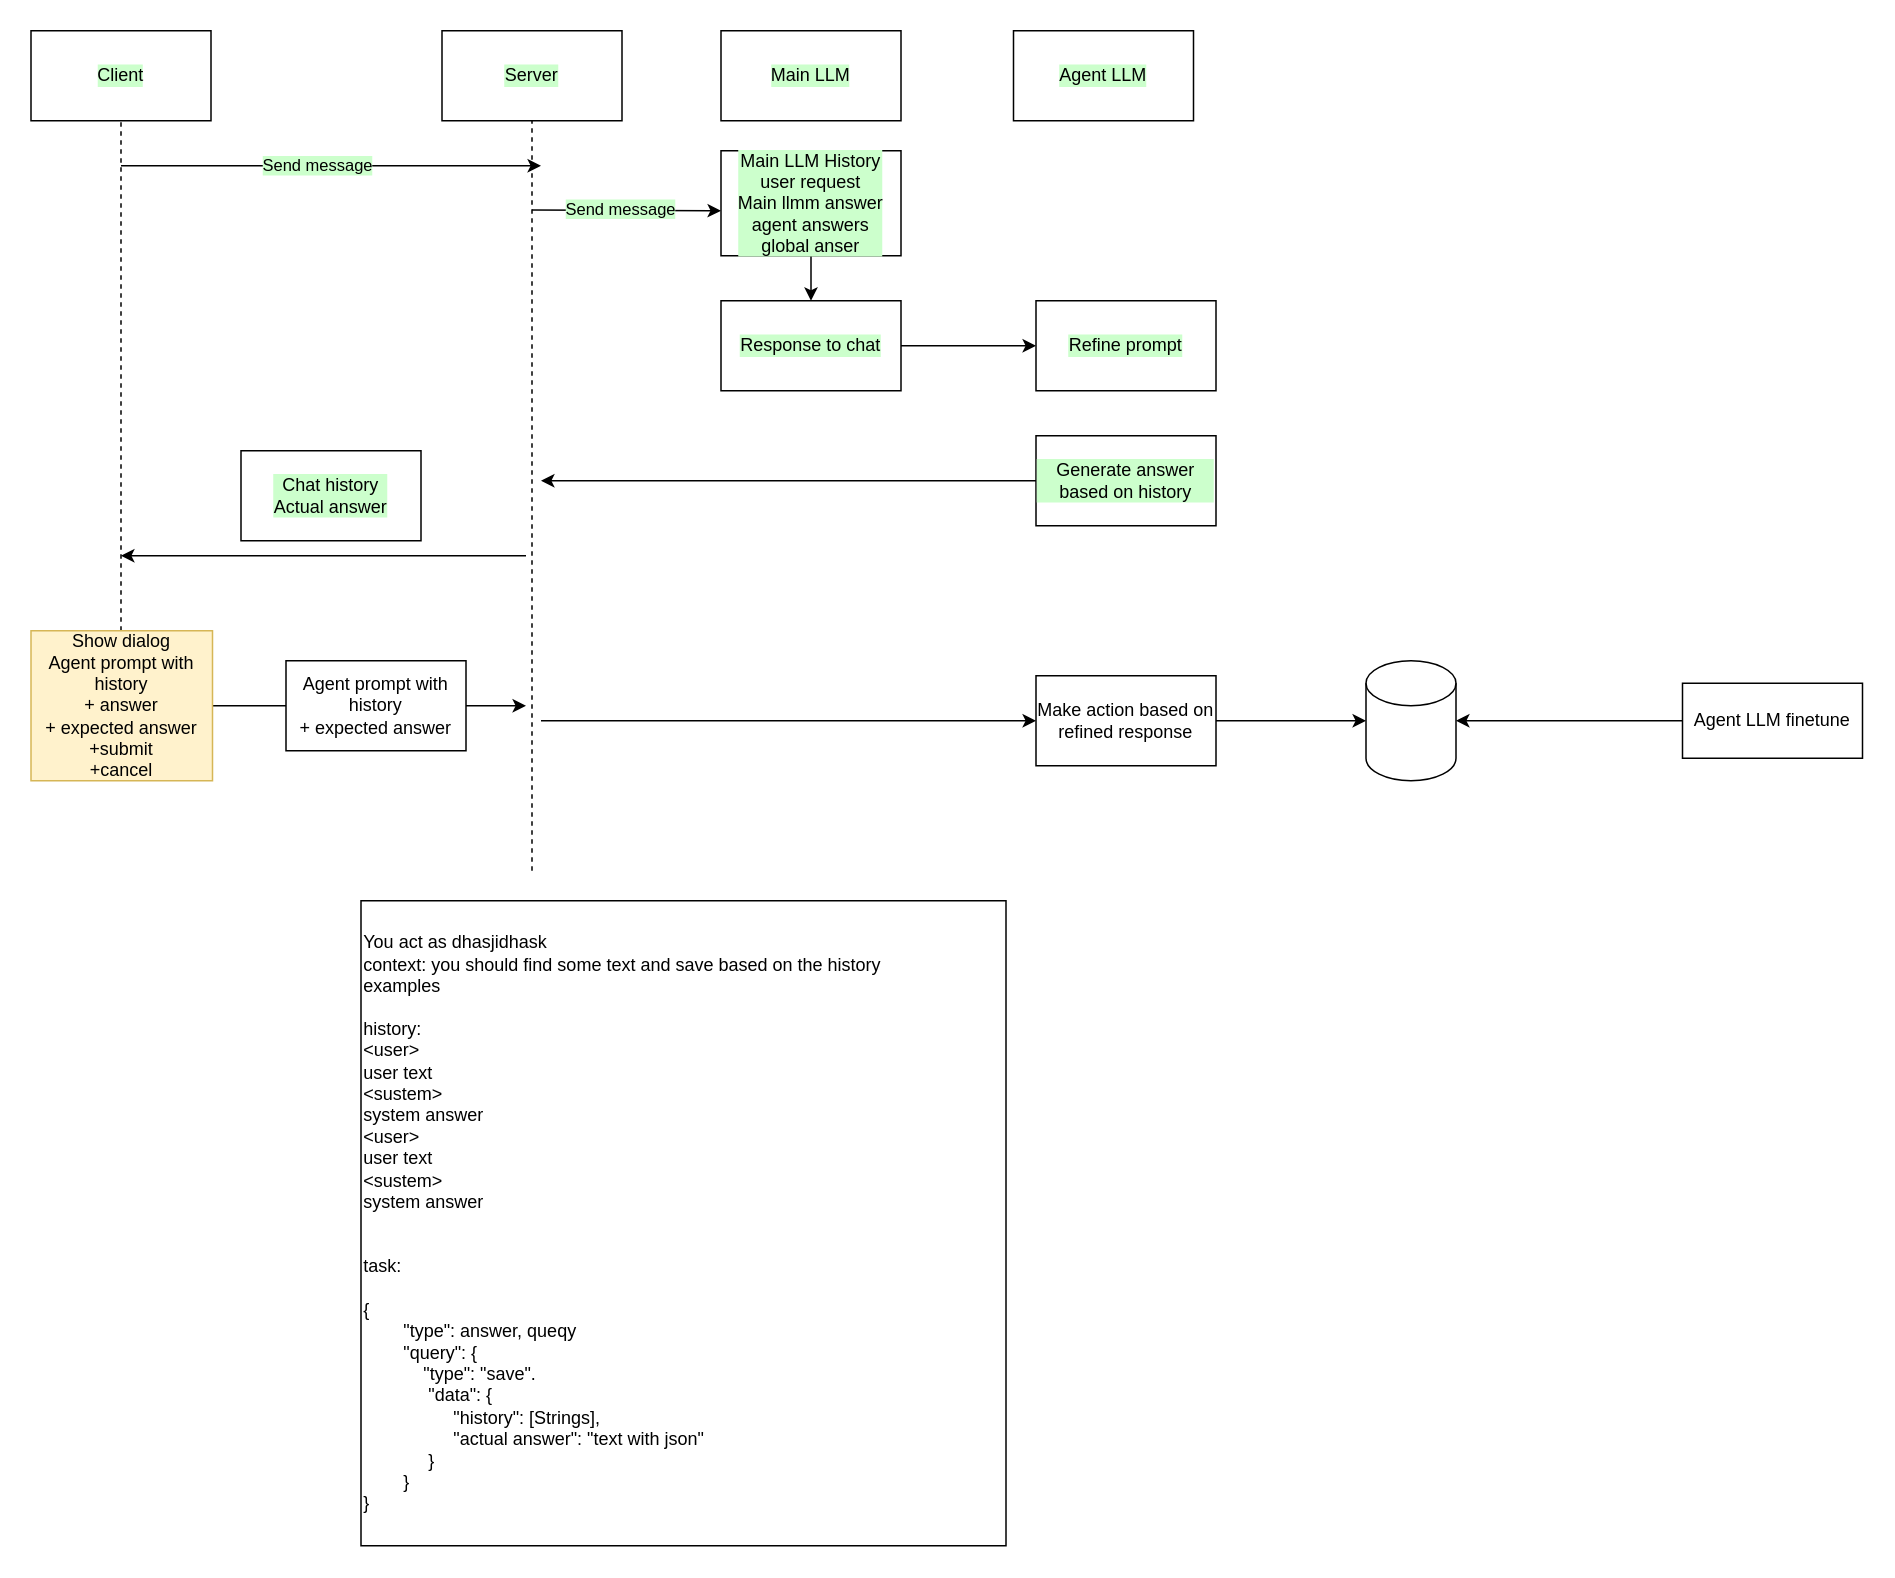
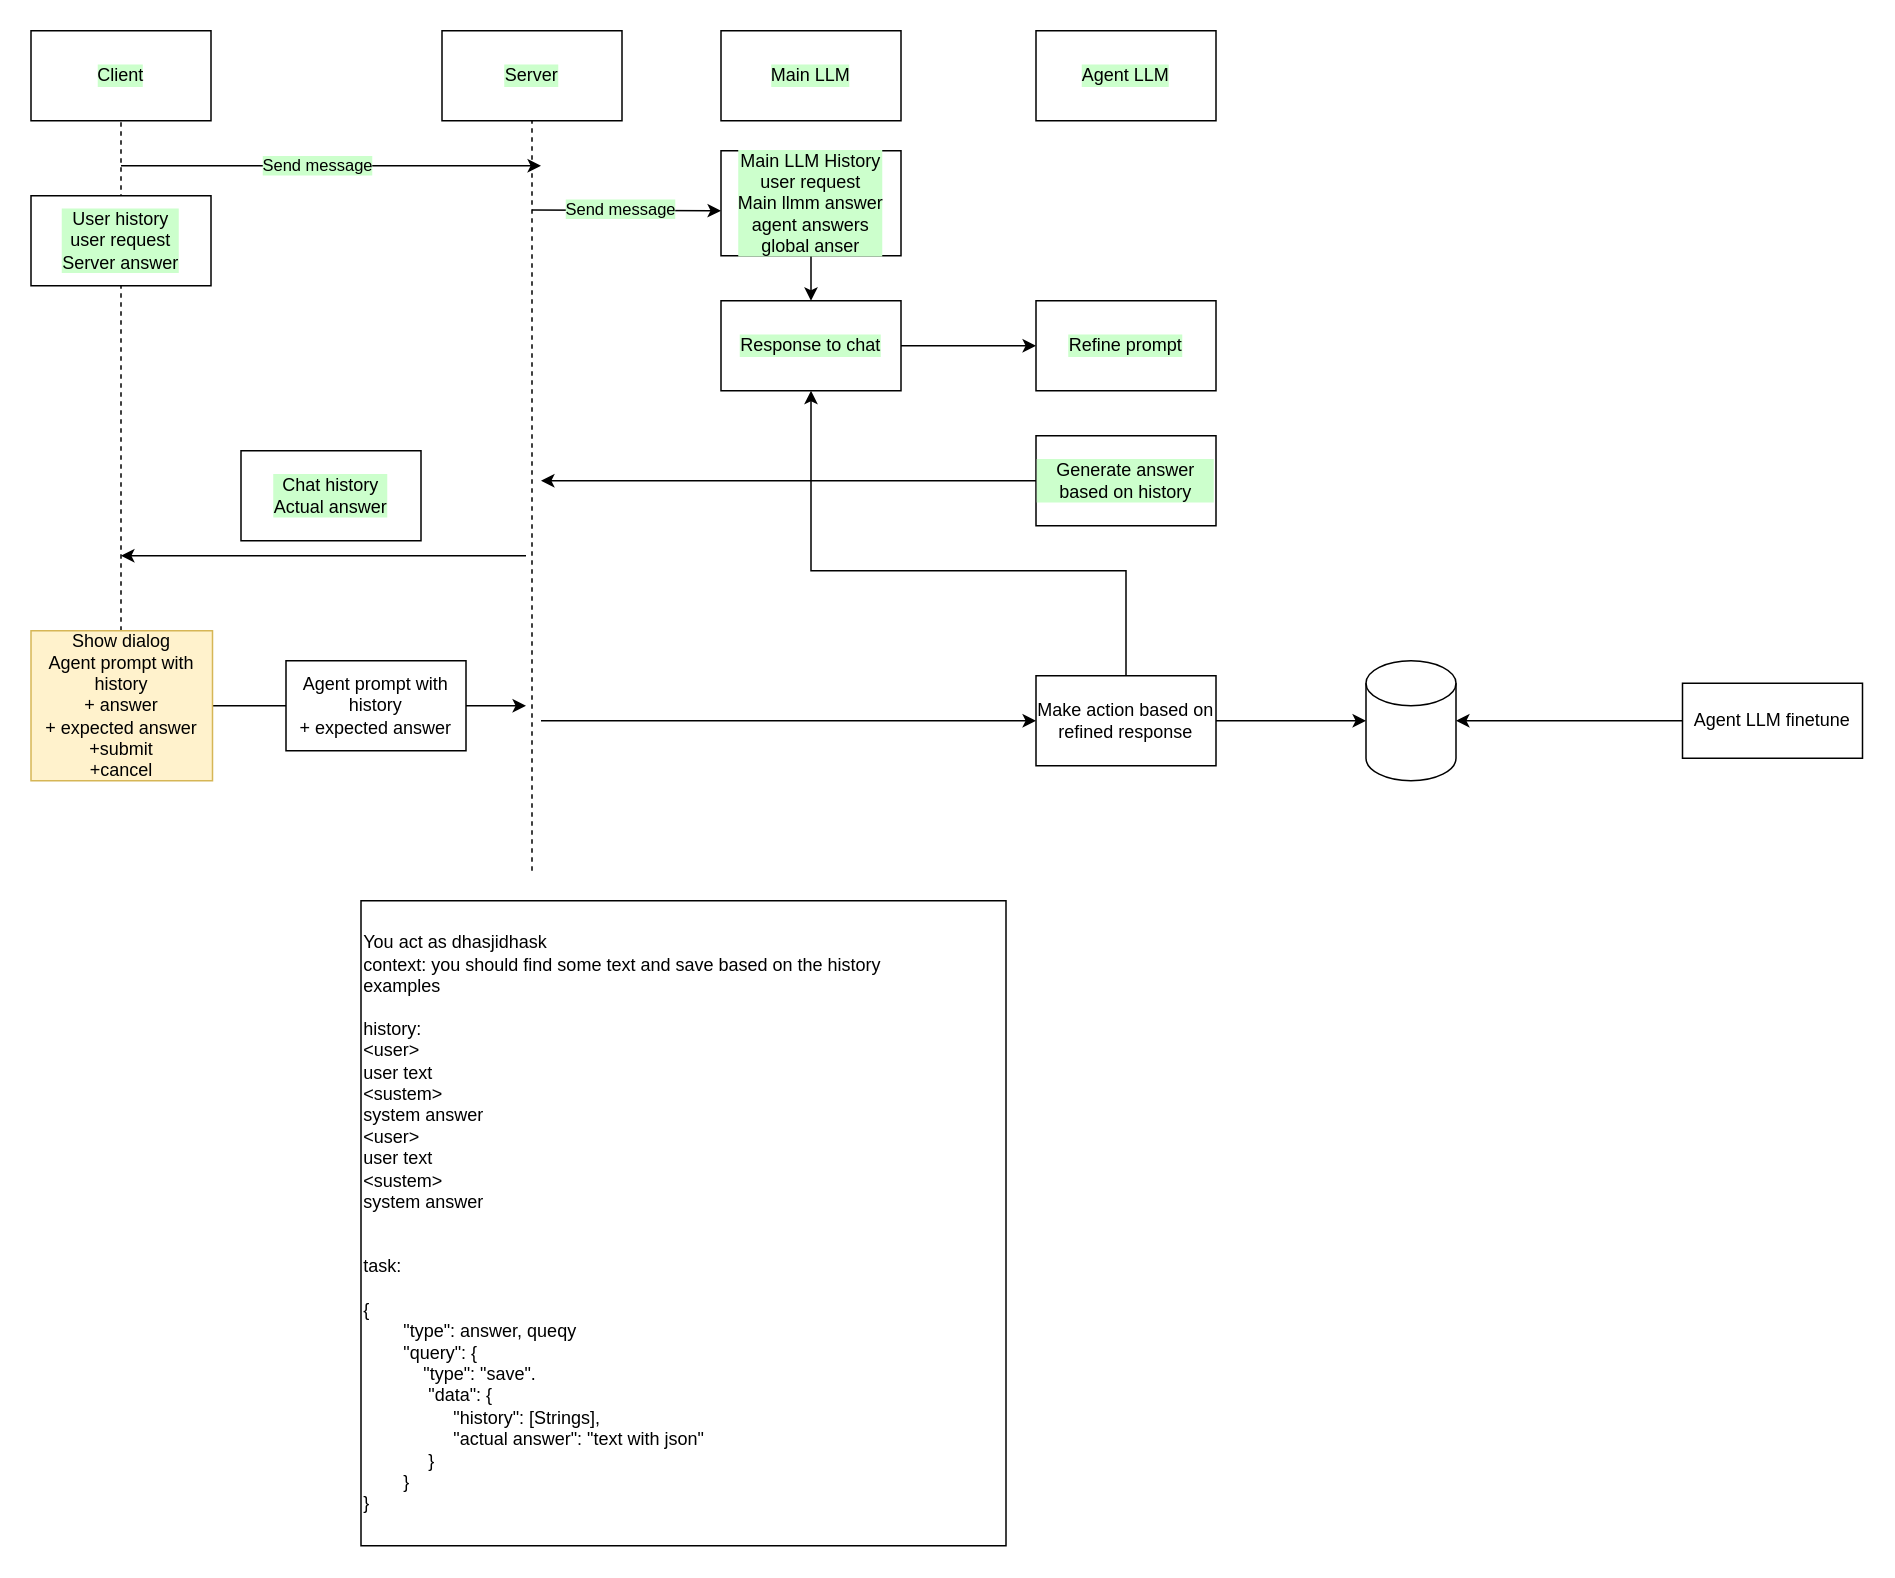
  <mxCell id="0" />
  <mxCell id="1" parent="0" />
  <mxCell id="2" value="Client" style="rounded=0;whiteSpace=wrap;html=1;labelBackgroundColor=#CCFFCC;" vertex="1" parent="1"><mxGeometry x="20" y="20" width="120" height="60" as="geometry" /></mxCell>
  <mxCell id="3" value="Server" style="rounded=0;whiteSpace=wrap;html=1;labelBackgroundColor=#CCFFCC;" vertex="1" parent="1"><mxGeometry x="294" y="20" width="120" height="60" as="geometry" /></mxCell>
  <mxCell id="4" value="" style="endArrow=none;dashed=1;html=1;rounded=0;entryX=0.5;entryY=1;entryDx=0;entryDy=0;" edge="1" parent="1" target="2"><mxGeometry width="50" height="50" relative="1" as="geometry"><mxPoint x="80" y="420" as="sourcePoint" /><mxPoint x="380" y="110" as="targetPoint" /></mxGeometry></mxCell>
  <mxCell id="5" value="" style="endArrow=none;dashed=1;html=1;rounded=0;entryX=0.5;entryY=1;entryDx=0;entryDy=0;" edge="1" parent="1"><mxGeometry width="50" height="50" relative="1" as="geometry"><mxPoint x="354" y="580" as="sourcePoint" /><mxPoint x="354" y="80" as="targetPoint" /></mxGeometry></mxCell>
  <mxCell id="6" value="" style="endArrow=classic;html=1;rounded=0;labelBackgroundColor=#CCFFCC;" edge="1" parent="1"><mxGeometry width="50" height="50" relative="1" as="geometry"><mxPoint x="80" y="110" as="sourcePoint" /><mxPoint x="360" y="110" as="targetPoint" /></mxGeometry></mxCell>
  <mxCell id="7" value="Send message" style="edgeLabel;html=1;align=center;verticalAlign=middle;resizable=0;points=[];labelBackgroundColor=#CCFFCC;" vertex="1" connectable="0" parent="6"><mxGeometry x="-0.074" y="1" relative="1" as="geometry"><mxPoint as="offset" /></mxGeometry></mxCell>
  <mxCell id="8" value="Main LLM" style="rounded=0;whiteSpace=wrap;html=1;labelBackgroundColor=#CCFFCC;" vertex="1" parent="1"><mxGeometry x="480" y="20" width="120" height="60" as="geometry" /></mxCell>
  <mxCell id="9" style="edgeStyle=orthogonalEdgeStyle;rounded=0;orthogonalLoop=1;jettySize=auto;html=1;exitX=0.5;exitY=1;exitDx=0;exitDy=0;entryX=0.5;entryY=0;entryDx=0;entryDy=0;labelBackgroundColor=#CCFFCC;" edge="1" parent="1" source="10" target="14"><mxGeometry relative="1" as="geometry" /></mxCell>
  <mxCell id="10" value="Main LLM History&lt;br&gt;user request&lt;br&gt;Main llmm answer&lt;br&gt;agent answers&lt;br&gt;global anser" style="rounded=0;whiteSpace=wrap;html=1;labelBackgroundColor=#CCFFCC;" vertex="1" parent="1"><mxGeometry x="480" y="100" width="120" height="70" as="geometry" /></mxCell>
  <mxCell id="11" value="" style="endArrow=classic;html=1;rounded=0;labelBackgroundColor=#CCFFCC;" edge="1" parent="1"><mxGeometry width="50" height="50" relative="1" as="geometry"><mxPoint x="354" y="139.5" as="sourcePoint" /><mxPoint x="480" y="140" as="targetPoint" /></mxGeometry></mxCell>
  <mxCell id="12" value="Send message" style="edgeLabel;html=1;align=center;verticalAlign=middle;resizable=0;points=[];labelBackgroundColor=#CCFFCC;" vertex="1" connectable="0" parent="11"><mxGeometry x="-0.074" y="1" relative="1" as="geometry"><mxPoint as="offset" /></mxGeometry></mxCell>
  <mxCell id="13" style="edgeStyle=orthogonalEdgeStyle;rounded=0;orthogonalLoop=1;jettySize=auto;html=1;exitX=1;exitY=0.5;exitDx=0;exitDy=0;entryX=0;entryY=0.5;entryDx=0;entryDy=0;labelBackgroundColor=#CCFFCC;" edge="1" parent="1" source="14" target="16"><mxGeometry relative="1" as="geometry" /></mxCell>
  <mxCell id="14" value="Response to chat" style="rounded=0;whiteSpace=wrap;html=1;labelBackgroundColor=#CCFFCC;" vertex="1" parent="1"><mxGeometry x="480" y="200" width="120" height="60" as="geometry" /></mxCell>
- <mxCell id="15" value="Agent LLM" style="rounded=0;whiteSpace=wrap;html=1;labelBackgroundColor=#CCFFCC;" vertex="1" parent="1"><mxGeometry x="675" y="20" width="120" height="60" as="geometry" /></mxCell>
+ <mxCell id="15" value="Agent LLM" style="rounded=0;whiteSpace=wrap;html=1;labelBackgroundColor=#CCFFCC;" vertex="1" parent="1"><mxGeometry x="690" y="20" width="120" height="60" as="geometry" /></mxCell>
  <mxCell id="16" value="Refine prompt" style="rounded=0;whiteSpace=wrap;html=1;labelBackgroundColor=#CCFFCC;" vertex="1" parent="1"><mxGeometry x="690" y="200" width="120" height="60" as="geometry" /></mxCell>
  <mxCell id="17" style="edgeStyle=orthogonalEdgeStyle;rounded=0;orthogonalLoop=1;jettySize=auto;html=1;exitX=0;exitY=0.5;exitDx=0;exitDy=0;labelBackgroundColor=#CCFFCC;" edge="1" parent="1" source="18"><mxGeometry relative="1" as="geometry"><mxPoint x="360" y="320" as="targetPoint" /></mxGeometry></mxCell>
  <mxCell id="18" value="Generate answer based on history" style="rounded=0;whiteSpace=wrap;html=1;labelBackgroundColor=#CCFFCC;" vertex="1" parent="1"><mxGeometry x="690" y="290" width="120" height="60" as="geometry" /></mxCell>
  <mxCell id="19" value="" style="endArrow=classic;html=1;rounded=0;labelBackgroundColor=#CCFFCC;" edge="1" parent="1"><mxGeometry width="50" height="50" relative="1" as="geometry"><mxPoint x="350" y="370" as="sourcePoint" /><mxPoint x="80" y="370" as="targetPoint" /></mxGeometry></mxCell>
  <mxCell id="20" value="Chat history&lt;br&gt;Actual answer" style="rounded=0;whiteSpace=wrap;html=1;labelBackgroundColor=#CCFFCC;" vertex="1" parent="1"><mxGeometry x="160" y="300" width="120" height="60" as="geometry" /></mxCell>
  <mxCell id="21" style="edgeStyle=orthogonalEdgeStyle;rounded=0;orthogonalLoop=1;jettySize=auto;html=1;exitX=1;exitY=0.5;exitDx=0;exitDy=0;" edge="1" parent="1" source="22"><mxGeometry relative="1" as="geometry"><mxPoint x="350" y="470" as="targetPoint" /></mxGeometry></mxCell>
  <mxCell id="22" value="Show dialog&lt;br&gt;Agent prompt with history&lt;br&gt;+ answer&lt;br&gt;+ expected answer&lt;br&gt;+submit&lt;br&gt;+cancel" style="rounded=0;whiteSpace=wrap;html=1;fillColor=#fff2cc;strokeColor=#d6b656;" vertex="1" parent="1"><mxGeometry x="20" y="420" width="121" height="100" as="geometry" /></mxCell>
+ <mxCell id="23" value="User history&lt;br&gt;user request&lt;br&gt;Server answer" style="rounded=0;whiteSpace=wrap;html=1;labelBackgroundColor=#CCFFCC;" vertex="1" parent="1"><mxGeometry x="20" y="130" width="120" height="60" as="geometry" /></mxCell>
  <mxCell id="24" value="Agent prompt with history&lt;br style=&quot;border-color: var(--border-color);&quot;&gt;+ expected answer" style="rounded=0;whiteSpace=wrap;html=1;" vertex="1" parent="1"><mxGeometry x="190" y="440" width="120" height="60" as="geometry" /></mxCell>
  <mxCell id="25" value="" style="shape=cylinder3;whiteSpace=wrap;html=1;boundedLbl=1;backgroundOutline=1;size=15;" vertex="1" parent="1"><mxGeometry x="910" y="440" width="60" height="80" as="geometry" /></mxCell>
+ <mxCell id="26" style="edgeStyle=orthogonalEdgeStyle;rounded=0;orthogonalLoop=1;jettySize=auto;html=1;exitX=0.5;exitY=0;exitDx=0;exitDy=0;" edge="1" parent="1" source="28" target="14"><mxGeometry relative="1" as="geometry"><Array as="points"><mxPoint x="750" y="380" /><mxPoint x="540" y="380" /></Array></mxGeometry></mxCell>
  <mxCell id="27" style="edgeStyle=orthogonalEdgeStyle;rounded=0;orthogonalLoop=1;jettySize=auto;html=1;exitX=1;exitY=0.5;exitDx=0;exitDy=0;" edge="1" parent="1" source="28" target="25"><mxGeometry relative="1" as="geometry" /></mxCell>
  <mxCell id="28" value="Make action based on refined response" style="rounded=0;whiteSpace=wrap;html=1;" vertex="1" parent="1"><mxGeometry x="690" y="450" width="120" height="60" as="geometry" /></mxCell>
  <mxCell id="29" value="" style="endArrow=classic;html=1;rounded=0;entryX=0;entryY=0.5;entryDx=0;entryDy=0;" edge="1" parent="1" target="28"><mxGeometry width="50" height="50" relative="1" as="geometry"><mxPoint x="360" y="480" as="sourcePoint" /><mxPoint x="460" y="320" as="targetPoint" /></mxGeometry></mxCell>
  <mxCell id="30" style="edgeStyle=orthogonalEdgeStyle;rounded=0;orthogonalLoop=1;jettySize=auto;html=1;exitX=0;exitY=0.5;exitDx=0;exitDy=0;entryX=1;entryY=0.5;entryDx=0;entryDy=0;entryPerimeter=0;labelBackgroundColor=#CCFFCC;" edge="1" parent="1" source="31" target="25"><mxGeometry relative="1" as="geometry" /></mxCell>
  <mxCell id="31" value="Agent LLM finetune" style="rounded=0;whiteSpace=wrap;html=1;labelBackgroundColor=none;" vertex="1" parent="1"><mxGeometry x="1121" y="455" width="120" height="50" as="geometry" /></mxCell>
  <mxCell id="32" value="You act as dhasjidhask&lt;br&gt;context: you should find some text and save based on the history&lt;br&gt;examples&lt;br&gt;&lt;br&gt;history:&lt;br&gt;&amp;lt;user&amp;gt;&lt;br&gt;user text&lt;br&gt;&amp;lt;sustem&amp;gt;&lt;br&gt;system answer&lt;br&gt;&amp;lt;user&amp;gt;&lt;br style=&quot;border-color: var(--border-color);&quot;&gt;user text&lt;br style=&quot;border-color: var(--border-color);&quot;&gt;&amp;lt;sustem&amp;gt;&lt;br style=&quot;border-color: var(--border-color);&quot;&gt;system answer&lt;br&gt;&lt;br&gt;&lt;br&gt;task:&lt;br&gt;&lt;br&gt;{&lt;br&gt;&lt;span style=&quot;white-space: pre;&quot;&gt;&#09;&lt;/span&gt;&quot;type&quot;: answer, queqy&lt;br&gt;&lt;span style=&quot;white-space: pre;&quot;&gt;&#09;&lt;/span&gt;&quot;query&quot;: {&lt;br&gt;&lt;span style=&quot;white-space: pre;&quot;&gt;&#09;&lt;/span&gt;&amp;nbsp; &amp;nbsp; &quot;type&quot;: &quot;save&quot;.&lt;br&gt;&lt;span style=&quot;white-space: pre;&quot;&gt;&#09;&lt;/span&gt;&amp;nbsp; &amp;nbsp; &amp;nbsp;&quot;data&quot;: {&lt;br&gt;&amp;nbsp; &amp;nbsp; &amp;nbsp; &amp;nbsp; &amp;nbsp; &amp;nbsp; &amp;nbsp; &amp;nbsp; &amp;nbsp; &quot;history&quot;: [Strings],&lt;br&gt;&amp;nbsp; &amp;nbsp; &amp;nbsp; &amp;nbsp; &amp;nbsp; &amp;nbsp; &amp;nbsp; &amp;nbsp; &amp;nbsp; &quot;actual answer&quot;: &quot;text with json&quot;&amp;nbsp;&lt;br&gt;&lt;span style=&quot;white-space: pre;&quot;&gt;&#09;&lt;/span&gt;&amp;nbsp; &amp;nbsp; &amp;nbsp;}&lt;br&gt;&lt;span style=&quot;white-space: pre;&quot;&gt;&#09;&lt;/span&gt;}&lt;br&gt;}" style="whiteSpace=wrap;html=1;labelBackgroundColor=none;align=left;" vertex="1" parent="1"><mxGeometry x="240" y="600" width="430" height="430" as="geometry" /></mxCell>
